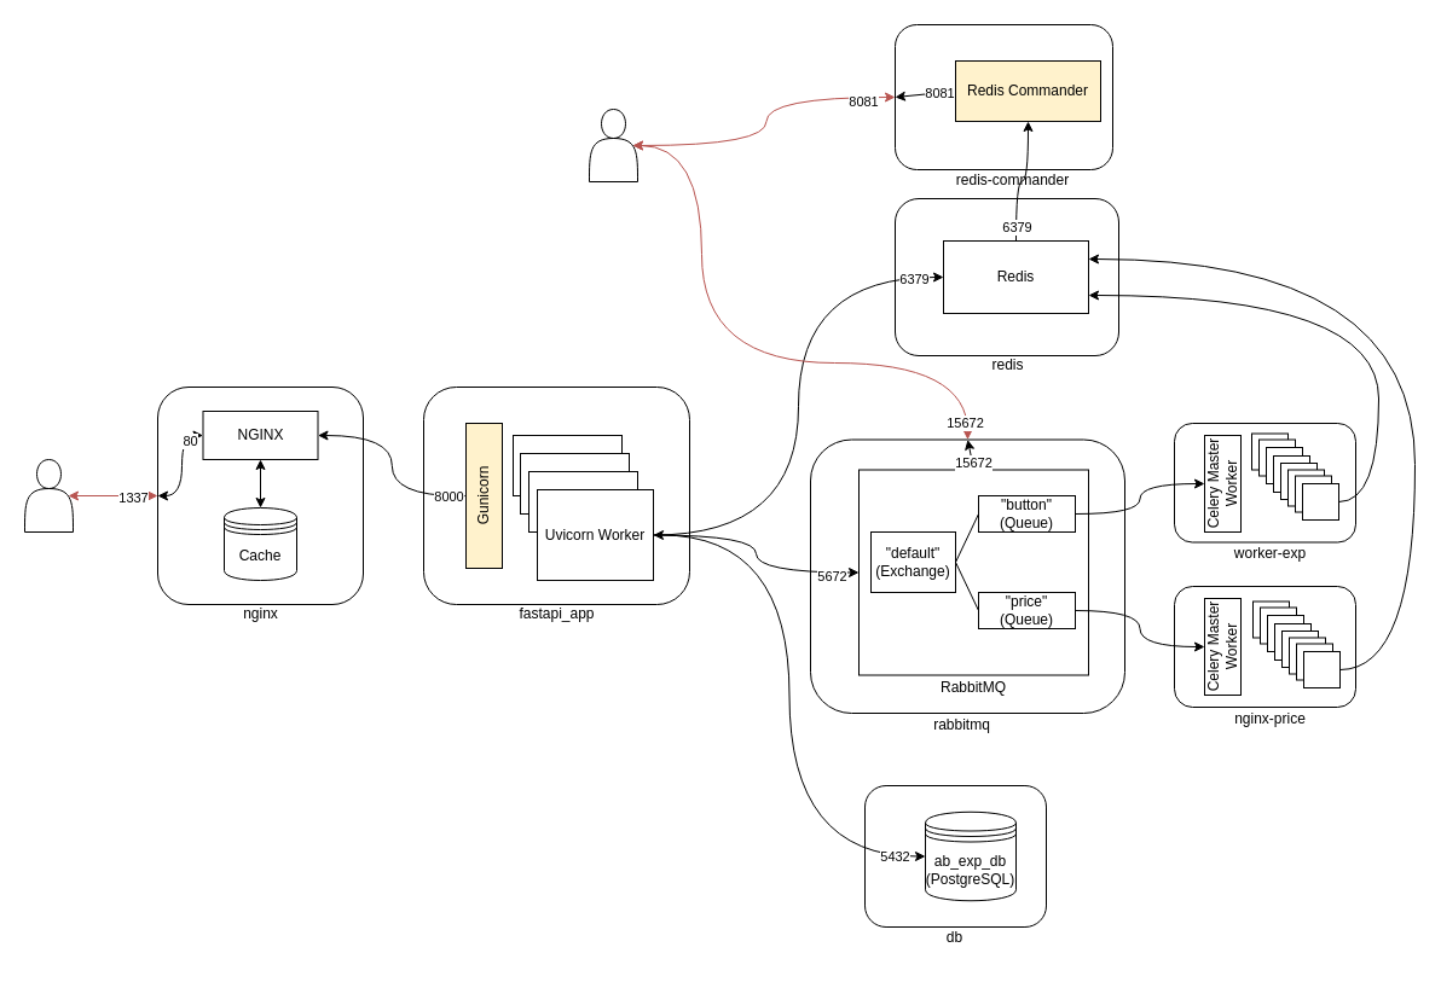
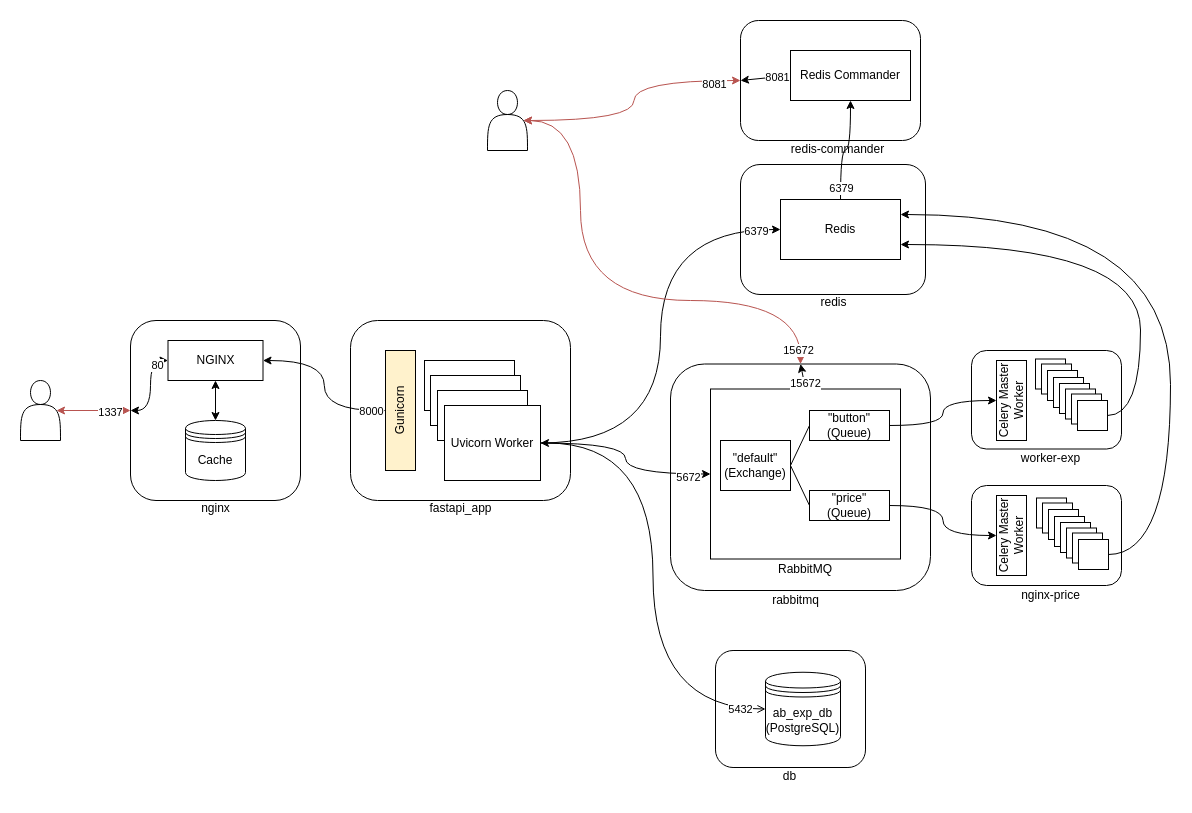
  <mxCell id="0" />
  <mxCell id="1" parent="0" />
  <mxCell id="2" value="" style="rounded=1;whiteSpace=wrap;html=1;" vertex="1" parent="1"><mxGeometry x="130" y="320" width="170" height="180" as="geometry" /></mxCell>
  <mxCell id="3" value="NGINX" style="rounded=0;whiteSpace=wrap;html=1;" vertex="1" parent="1"><mxGeometry x="167.5" y="340" width="95" height="40" as="geometry" /></mxCell>
  <mxCell id="4" value="Cache" style="shape=datastore;whiteSpace=wrap;html=1;" vertex="1" parent="1"><mxGeometry x="185" y="420" width="60" height="60" as="geometry" /></mxCell>
  <mxCell id="5" value="" style="shape=actor;whiteSpace=wrap;html=1;" vertex="1" parent="1"><mxGeometry x="20" y="380" width="40" height="60" as="geometry" /></mxCell>
  <mxCell id="6" value="" style="endArrow=classic;startArrow=classic;html=1;rounded=0;exitX=0.9;exitY=0.5;exitDx=0;exitDy=0;exitPerimeter=0;fillColor=#f8cecc;strokeColor=#b85450;" edge="1" parent="1" source="5" target="2"><mxGeometry width="50" height="50" relative="1" as="geometry"><mxPoint x="300" y="440" as="sourcePoint" /><mxPoint x="100" y="390" as="targetPoint" /></mxGeometry></mxCell>
  <mxCell id="7" value="1337" style="edgeLabel;html=1;align=center;verticalAlign=middle;resizable=0;points=[];" vertex="1" connectable="0" parent="6"><mxGeometry x="0.443" y="-1" relative="1" as="geometry"><mxPoint as="offset" /></mxGeometry></mxCell>
  <mxCell id="8" value="" style="endArrow=classic;startArrow=classic;html=1;rounded=0;entryX=0.5;entryY=1;entryDx=0;entryDy=0;exitX=0.5;exitY=0;exitDx=0;exitDy=0;" edge="1" parent="1" source="4" target="3"><mxGeometry width="50" height="50" relative="1" as="geometry"><mxPoint x="270" y="400" as="sourcePoint" /><mxPoint x="320" y="350" as="targetPoint" /></mxGeometry></mxCell>
  <mxCell id="9" value="nginx" style="text;html=1;align=center;verticalAlign=middle;resizable=0;points=[];autosize=1;strokeColor=none;fillColor=none;" vertex="1" parent="1"><mxGeometry x="190" y="493" width="50" height="30" as="geometry" /></mxCell>
  <mxCell id="10" value="" style="endArrow=classic;startArrow=classic;html=1;rounded=0;exitX=0;exitY=0.5;exitDx=0;exitDy=0;entryX=0;entryY=0.5;entryDx=0;entryDy=0;edgeStyle=orthogonalEdgeStyle;curved=1;" edge="1" parent="1" source="2" target="3"><mxGeometry width="50" height="50" relative="1" as="geometry"><mxPoint x="66" y="420" as="sourcePoint" /><mxPoint x="140" y="420" as="targetPoint" /><Array as="points"><mxPoint x="150" y="410" /><mxPoint x="150" y="360" /></Array></mxGeometry></mxCell>
  <mxCell id="11" value="80" style="edgeLabel;html=1;align=center;verticalAlign=middle;resizable=0;points=[];" vertex="1" connectable="0" parent="10"><mxGeometry x="0.738" y="-4" relative="1" as="geometry"><mxPoint as="offset" /></mxGeometry></mxCell>
  <mxCell id="12" value="" style="rounded=1;whiteSpace=wrap;html=1;" vertex="1" parent="1"><mxGeometry x="350" y="320" width="220" height="180" as="geometry" /></mxCell>
  <mxCell id="13" value="Gunicorn" style="rounded=0;whiteSpace=wrap;html=1;rotation=-90;fillColor=#fff2cc;" vertex="1" parent="1"><mxGeometry x="340" y="395" width="120" height="30" as="geometry" /></mxCell>
  <mxCell id="14" value="" style="rounded=0;whiteSpace=wrap;html=1;" vertex="1" parent="1"><mxGeometry x="424" y="360" width="90" height="50" as="geometry" /></mxCell>
  <mxCell id="15" value="" style="rounded=0;whiteSpace=wrap;html=1;" vertex="1" parent="1"><mxGeometry x="430" y="375" width="90" height="50" as="geometry" /></mxCell>
  <mxCell id="16" value="" style="rounded=0;whiteSpace=wrap;html=1;" vertex="1" parent="1"><mxGeometry x="437" y="390" width="90" height="50" as="geometry" /></mxCell>
  <mxCell id="17" value="Uvicorn Worker" style="rounded=0;whiteSpace=wrap;html=1;" vertex="1" parent="1"><mxGeometry x="444" y="405" width="96" height="75" as="geometry" /></mxCell>
  <mxCell id="18" value="fastapi_app" style="text;html=1;align=center;verticalAlign=middle;resizable=0;points=[];autosize=1;strokeColor=none;fillColor=none;" vertex="1" parent="1"><mxGeometry x="415" y="493" width="90" height="30" as="geometry" /></mxCell>
  <mxCell id="19" value="" style="endArrow=classic;startArrow=classic;html=1;rounded=0;exitX=1;exitY=0.5;exitDx=0;exitDy=0;entryX=0.5;entryY=0;entryDx=0;entryDy=0;edgeStyle=orthogonalEdgeStyle;curved=1;" edge="1" parent="1" source="3" target="13"><mxGeometry width="50" height="50" relative="1" as="geometry"><mxPoint x="350" y="420" as="sourcePoint" /><mxPoint x="400" y="370" as="targetPoint" /></mxGeometry></mxCell>
  <mxCell id="20" value="8000" style="edgeLabel;html=1;align=center;verticalAlign=middle;resizable=0;points=[];" vertex="1" connectable="0" parent="19"><mxGeometry x="0.83" y="1" relative="1" as="geometry"><mxPoint y="1" as="offset" /></mxGeometry></mxCell>
  <mxCell id="21" value="" style="rounded=1;whiteSpace=wrap;html=1;" vertex="1" parent="1"><mxGeometry x="715" y="650" width="150" height="117" as="geometry" /></mxCell>
  <mxCell id="22" value="ab_exp_db&lt;br&gt;(PostgreSQL)" style="shape=datastore;whiteSpace=wrap;html=1;" vertex="1" parent="1"><mxGeometry x="765" y="671.75" width="75" height="73.5" as="geometry" /></mxCell>
- <mxCell id="23" value="" style="endArrow=classic;startArrow=classic;html=1;rounded=0;exitX=1;exitY=0.5;exitDx=0;exitDy=0;entryX=0;entryY=0.5;entryDx=0;entryDy=0;edgeStyle=orthogonalEdgeStyle;curved=1;" edge="1" parent="1" source="17" target="22"><mxGeometry width="50" height="50" relative="1" as="geometry"><mxPoint x="560" y="420" as="sourcePoint" /><mxPoint x="610" y="370" as="targetPoint" /></mxGeometry></mxCell>
+ <mxCell id="23" value="" style="endArrow=open;startArrow=classic;html=1;rounded=0;exitX=1;exitY=0.5;exitDx=0;exitDy=0;entryX=0;entryY=0.5;entryDx=0;entryDy=0;edgeStyle=orthogonalEdgeStyle;curved=1;" edge="1" parent="1" source="17" target="22"><mxGeometry width="50" height="50" relative="1" as="geometry"><mxPoint x="560" y="420" as="sourcePoint" /><mxPoint x="610" y="370" as="targetPoint" /></mxGeometry></mxCell>
  <mxCell id="24" value="5432" style="edgeLabel;html=1;align=center;verticalAlign=middle;resizable=0;points=[];" vertex="1" connectable="0" parent="23"><mxGeometry x="0.841" y="1" relative="1" as="geometry"><mxPoint x="13" y="1" as="offset" /></mxGeometry></mxCell>
  <mxCell id="25" value="db" style="text;html=1;align=center;verticalAlign=middle;resizable=0;points=[];autosize=1;strokeColor=none;fillColor=none;" vertex="1" parent="1"><mxGeometry x="769" y="761" width="40" height="30" as="geometry" /></mxCell>
  <mxCell id="26" value="" style="rounded=1;whiteSpace=wrap;html=1;" vertex="1" parent="1"><mxGeometry x="670" y="363.5" width="260" height="226.5" as="geometry" /></mxCell>
  <mxCell id="27" value="" style="rounded=0;whiteSpace=wrap;html=1;" vertex="1" parent="1"><mxGeometry x="710" y="388.5" width="190" height="170" as="geometry" /></mxCell>
  <mxCell id="28" value="RabbitMQ" style="text;html=1;strokeColor=none;fillColor=none;align=center;verticalAlign=middle;whiteSpace=wrap;rounded=0;" vertex="1" parent="1"><mxGeometry x="775" y="553.5" width="60" height="30" as="geometry" /></mxCell>
  <mxCell id="29" value="rabbitmq" style="text;html=1;align=center;verticalAlign=middle;resizable=0;points=[];autosize=1;strokeColor=none;fillColor=none;" vertex="1" parent="1"><mxGeometry x="760" y="585" width="70" height="30" as="geometry" /></mxCell>
  <mxCell id="30" value="&quot;default&quot;&lt;br&gt;(Exchange)" style="rounded=0;whiteSpace=wrap;html=1;" vertex="1" parent="1"><mxGeometry x="720" y="440" width="70" height="50" as="geometry" /></mxCell>
  <mxCell id="31" value="&quot;button&quot;&lt;br&gt;(Queue)" style="rounded=0;whiteSpace=wrap;html=1;" vertex="1" parent="1"><mxGeometry x="809" y="410" width="80" height="30" as="geometry" /></mxCell>
  <mxCell id="32" value="&quot;price&quot;&lt;br&gt;(Queue)" style="rounded=0;whiteSpace=wrap;html=1;" vertex="1" parent="1"><mxGeometry x="809" y="490" width="80" height="30" as="geometry" /></mxCell>
  <mxCell id="33" value="" style="rounded=1;whiteSpace=wrap;html=1;" vertex="1" parent="1"><mxGeometry x="740" y="164" width="185" height="130" as="geometry" /></mxCell>
  <mxCell id="34" value="redis" style="text;html=1;align=center;verticalAlign=middle;resizable=0;points=[];autosize=1;strokeColor=none;fillColor=none;" vertex="1" parent="1"><mxGeometry x="807.5" y="287" width="50" height="30" as="geometry" /></mxCell>
  <mxCell id="35" value="" style="rounded=1;whiteSpace=wrap;html=1;" vertex="1" parent="1"><mxGeometry x="971" y="350" width="150" height="98.5" as="geometry" /></mxCell>
  <mxCell id="36" value="" style="rounded=1;whiteSpace=wrap;html=1;" vertex="1" parent="1"><mxGeometry x="971" y="485" width="150" height="100" as="geometry" /></mxCell>
  <mxCell id="37" value="worker-exp" style="text;html=1;align=center;verticalAlign=middle;resizable=0;points=[];autosize=1;strokeColor=none;fillColor=none;" vertex="1" parent="1"><mxGeometry x="1000" y="443" width="100" height="30" as="geometry" /></mxCell>
  <mxCell id="38" value="nginx-price" style="text;html=1;align=center;verticalAlign=middle;resizable=0;points=[];autosize=1;strokeColor=none;fillColor=none;" vertex="1" parent="1"><mxGeometry x="1005" y="580" width="90" height="30" as="geometry" /></mxCell>
  <mxCell id="39" value="" style="endArrow=classic;html=1;rounded=0;exitX=1;exitY=0.5;exitDx=0;exitDy=0;edgeStyle=orthogonalEdgeStyle;curved=1;" edge="1" parent="1" source="31" target="40"><mxGeometry width="50" height="50" relative="1" as="geometry"><mxPoint x="720" y="540" as="sourcePoint" /><mxPoint x="980" y="440" as="targetPoint" /></mxGeometry></mxCell>
  <mxCell id="40" value="Celery Master Worker" style="rounded=0;whiteSpace=wrap;html=1;rotation=-90;" vertex="1" parent="1"><mxGeometry x="971" y="385" width="80" height="30" as="geometry" /></mxCell>
  <mxCell id="41" value="Celery Master Worker" style="rounded=0;whiteSpace=wrap;html=1;rotation=-90;" vertex="1" parent="1"><mxGeometry x="971" y="520" width="80" height="30" as="geometry" /></mxCell>
  <mxCell id="42" value="" style="rounded=0;whiteSpace=wrap;html=1;" vertex="1" parent="1"><mxGeometry x="1035" y="358.5" width="30" height="30" as="geometry" /></mxCell>
  <mxCell id="43" value="" style="rounded=0;whiteSpace=wrap;html=1;" vertex="1" parent="1"><mxGeometry x="1041" y="363.5" width="30" height="30" as="geometry" /></mxCell>
  <mxCell id="44" value="" style="rounded=0;whiteSpace=wrap;html=1;" vertex="1" parent="1"><mxGeometry x="1047" y="370" width="30" height="30" as="geometry" /></mxCell>
  <mxCell id="45" value="" style="rounded=0;whiteSpace=wrap;html=1;" vertex="1" parent="1"><mxGeometry x="1053" y="377" width="30" height="30" as="geometry" /></mxCell>
  <mxCell id="46" value="" style="rounded=0;whiteSpace=wrap;html=1;direction=south;" vertex="1" parent="1"><mxGeometry x="1059" y="383" width="30" height="30" as="geometry" /></mxCell>
  <mxCell id="47" value="" style="rounded=0;whiteSpace=wrap;html=1;direction=south;" vertex="1" parent="1"><mxGeometry x="1065" y="388.5" width="30" height="30" as="geometry" /></mxCell>
  <mxCell id="48" value="" style="rounded=0;whiteSpace=wrap;html=1;direction=south;" vertex="1" parent="1"><mxGeometry x="1071" y="393.5" width="30" height="30" as="geometry" /></mxCell>
  <mxCell id="49" value="" style="rounded=0;whiteSpace=wrap;html=1;direction=south;" vertex="1" parent="1"><mxGeometry x="1077" y="400" width="30" height="30" as="geometry" /></mxCell>
  <mxCell id="50" value="" style="rounded=0;whiteSpace=wrap;html=1;" vertex="1" parent="1"><mxGeometry x="1036" y="497.5" width="30" height="30" as="geometry" /></mxCell>
  <mxCell id="51" value="" style="rounded=0;whiteSpace=wrap;html=1;" vertex="1" parent="1"><mxGeometry x="1042" y="502.5" width="30" height="30" as="geometry" /></mxCell>
  <mxCell id="52" value="" style="rounded=0;whiteSpace=wrap;html=1;" vertex="1" parent="1"><mxGeometry x="1048" y="509" width="30" height="30" as="geometry" /></mxCell>
  <mxCell id="53" value="" style="rounded=0;whiteSpace=wrap;html=1;" vertex="1" parent="1"><mxGeometry x="1054" y="516" width="30" height="30" as="geometry" /></mxCell>
  <mxCell id="54" value="" style="rounded=0;whiteSpace=wrap;html=1;direction=south;" vertex="1" parent="1"><mxGeometry x="1060" y="522" width="30" height="30" as="geometry" /></mxCell>
  <mxCell id="55" value="" style="rounded=0;whiteSpace=wrap;html=1;direction=south;" vertex="1" parent="1"><mxGeometry x="1066" y="527.5" width="30" height="30" as="geometry" /></mxCell>
  <mxCell id="56" value="" style="rounded=0;whiteSpace=wrap;html=1;direction=south;" vertex="1" parent="1"><mxGeometry x="1072" y="532.5" width="30" height="30" as="geometry" /></mxCell>
  <mxCell id="57" value="" style="rounded=0;whiteSpace=wrap;html=1;direction=south;" vertex="1" parent="1"><mxGeometry x="1078" y="539" width="30" height="30" as="geometry" /></mxCell>
  <mxCell id="58" value="" style="endArrow=classic;html=1;rounded=0;exitX=1;exitY=0.5;exitDx=0;exitDy=0;entryX=0.5;entryY=0;entryDx=0;entryDy=0;edgeStyle=orthogonalEdgeStyle;curved=1;" edge="1" parent="1" source="32" target="41"><mxGeometry width="50" height="50" relative="1" as="geometry"><mxPoint x="690" y="620" as="sourcePoint" /><mxPoint x="740" y="570" as="targetPoint" /></mxGeometry></mxCell>
  <mxCell id="59" value="" style="endArrow=none;html=1;rounded=0;exitX=1;exitY=0.5;exitDx=0;exitDy=0;entryX=0;entryY=0.5;entryDx=0;entryDy=0;" edge="1" parent="1" source="30" target="31"><mxGeometry width="50" height="50" relative="1" as="geometry"><mxPoint x="759" y="532.5" as="sourcePoint" /><mxPoint x="809" y="482.5" as="targetPoint" /></mxGeometry></mxCell>
  <mxCell id="60" value="" style="endArrow=none;html=1;rounded=0;exitX=1;exitY=0.5;exitDx=0;exitDy=0;entryX=0;entryY=0.5;entryDx=0;entryDy=0;" edge="1" parent="1" source="30" target="32"><mxGeometry width="50" height="50" relative="1" as="geometry"><mxPoint x="790" y="475" as="sourcePoint" /><mxPoint x="830" y="435" as="targetPoint" /></mxGeometry></mxCell>
  <mxCell id="61" value="" style="endArrow=classic;html=1;rounded=0;exitX=1;exitY=0.5;exitDx=0;exitDy=0;entryX=0;entryY=0.5;entryDx=0;entryDy=0;edgeStyle=orthogonalEdgeStyle;curved=1;" edge="1" parent="1" source="17" target="27"><mxGeometry width="50" height="50" relative="1" as="geometry"><mxPoint x="600" y="450" as="sourcePoint" /><mxPoint x="650" y="400" as="targetPoint" /></mxGeometry></mxCell>
  <mxCell id="62" value="5672" style="edgeLabel;html=1;align=center;verticalAlign=middle;resizable=0;points=[];" vertex="1" connectable="0" parent="61"><mxGeometry x="0.774" y="-2" relative="1" as="geometry"><mxPoint y="1" as="offset" /></mxGeometry></mxCell>
  <mxCell id="63" value="Redis" style="rounded=0;whiteSpace=wrap;html=1;" vertex="1" parent="1"><mxGeometry x="780" y="199" width="120" height="60" as="geometry" /></mxCell>
  <mxCell id="64" value="" style="endArrow=classic;html=1;rounded=0;entryX=0;entryY=0.5;entryDx=0;entryDy=0;exitX=1;exitY=0.5;exitDx=0;exitDy=0;edgeStyle=orthogonalEdgeStyle;curved=1;" edge="1" parent="1" source="17" target="63"><mxGeometry width="50" height="50" relative="1" as="geometry"><mxPoint x="600" y="410" as="sourcePoint" /><mxPoint x="600" y="400" as="targetPoint" /></mxGeometry></mxCell>
  <mxCell id="65" value="6379" style="edgeLabel;html=1;align=center;verticalAlign=middle;resizable=0;points=[];" vertex="1" connectable="0" parent="64"><mxGeometry x="0.89" y="-1" relative="1" as="geometry"><mxPoint as="offset" /></mxGeometry></mxCell>
  <mxCell id="66" value="" style="rounded=1;whiteSpace=wrap;html=1;" vertex="1" parent="1"><mxGeometry x="740" y="20" width="180" height="120" as="geometry" /></mxCell>
- <mxCell id="67" value="Redis Commander" style="rounded=0;whiteSpace=wrap;html=1;fillColor=#fff2cc;" vertex="1" parent="1"><mxGeometry x="790" y="50" width="120" height="50" as="geometry" /></mxCell>
+ <mxCell id="67" value="Redis Commander" style="rounded=0;whiteSpace=wrap;html=1;" vertex="1" parent="1"><mxGeometry x="790" y="50" width="120" height="50" as="geometry" /></mxCell>
  <mxCell id="68" value="redis-commander" style="text;html=1;align=center;verticalAlign=middle;resizable=0;points=[];autosize=1;strokeColor=none;fillColor=none;" vertex="1" parent="1"><mxGeometry x="776.5" y="134" width="120" height="30" as="geometry" /></mxCell>
  <mxCell id="69" value="" style="endArrow=classic;html=1;rounded=0;exitX=0.5;exitY=0;exitDx=0;exitDy=0;entryX=0.5;entryY=1;entryDx=0;entryDy=0;edgeStyle=orthogonalEdgeStyle;curved=1;" edge="1" parent="1" source="63" target="67"><mxGeometry width="50" height="50" relative="1" as="geometry"><mxPoint x="921" y="140" as="sourcePoint" /><mxPoint x="971" y="90" as="targetPoint" /></mxGeometry></mxCell>
  <mxCell id="70" value="6379" style="edgeLabel;html=1;align=center;verticalAlign=middle;resizable=0;points=[];" vertex="1" connectable="0" parent="69"><mxGeometry x="-0.784" relative="1" as="geometry"><mxPoint as="offset" /></mxGeometry></mxCell>
  <mxCell id="71" value="" style="shape=actor;whiteSpace=wrap;html=1;" vertex="1" parent="1"><mxGeometry x="487" y="90" width="40" height="60" as="geometry" /></mxCell>
  <mxCell id="72" value="" style="endArrow=classic;startArrow=classic;html=1;rounded=0;exitX=0.9;exitY=0.5;exitDx=0;exitDy=0;exitPerimeter=0;entryX=0;entryY=0.5;entryDx=0;entryDy=0;fillColor=#f8cecc;strokeColor=#b85450;edgeStyle=orthogonalEdgeStyle;curved=1;" edge="1" parent="1" source="71" target="66"><mxGeometry width="50" height="50" relative="1" as="geometry"><mxPoint x="850" y="170" as="sourcePoint" /><mxPoint x="900" y="120" as="targetPoint" /></mxGeometry></mxCell>
  <mxCell id="73" value="8081" style="edgeLabel;html=1;align=center;verticalAlign=middle;resizable=0;points=[];" vertex="1" connectable="0" parent="72"><mxGeometry x="0.792" y="-2" relative="1" as="geometry"><mxPoint y="1" as="offset" /></mxGeometry></mxCell>
  <mxCell id="74" value="" style="endArrow=classic;startArrow=classic;html=1;rounded=0;exitX=0;exitY=0.5;exitDx=0;exitDy=0;entryX=0;entryY=0.5;entryDx=0;entryDy=0;" edge="1" parent="1" source="66" target="67"><mxGeometry width="50" height="50" relative="1" as="geometry"><mxPoint x="800" y="140" as="sourcePoint" /><mxPoint x="850" y="90" as="targetPoint" /></mxGeometry></mxCell>
  <mxCell id="75" value="8081" style="edgeLabel;html=1;align=center;verticalAlign=middle;resizable=0;points=[];" vertex="1" connectable="0" parent="74"><mxGeometry x="0.473" relative="1" as="geometry"><mxPoint as="offset" /></mxGeometry></mxCell>
  <mxCell id="76" value="" style="endArrow=classic;startArrow=classic;html=1;rounded=0;exitX=0.9;exitY=0.5;exitDx=0;exitDy=0;exitPerimeter=0;entryX=0.5;entryY=0;entryDx=0;entryDy=0;edgeStyle=orthogonalEdgeStyle;curved=1;fillColor=#f8cecc;strokeColor=#b85450;" edge="1" parent="1" source="71" target="26"><mxGeometry width="50" height="50" relative="1" as="geometry"><mxPoint x="600" y="330" as="sourcePoint" /><mxPoint x="650" y="280" as="targetPoint" /><Array as="points"><mxPoint x="580" y="120" /><mxPoint x="580" y="300" /><mxPoint x="800" y="300" /></Array></mxGeometry></mxCell>
  <mxCell id="77" value="15672" style="edgeLabel;html=1;align=center;verticalAlign=middle;resizable=0;points=[];" vertex="1" connectable="0" parent="76"><mxGeometry x="0.945" y="-3" relative="1" as="geometry"><mxPoint as="offset" /></mxGeometry></mxCell>
  <mxCell id="78" value="" style="endArrow=classic;startArrow=classic;html=1;rounded=0;entryX=0.5;entryY=0;entryDx=0;entryDy=0;exitX=0.5;exitY=0;exitDx=0;exitDy=0;" edge="1" parent="1" source="27" target="26"><mxGeometry width="50" height="50" relative="1" as="geometry"><mxPoint x="690" y="370" as="sourcePoint" /><mxPoint x="740" y="320" as="targetPoint" /></mxGeometry></mxCell>
  <mxCell id="79" value="15672" style="edgeLabel;html=1;align=center;verticalAlign=middle;resizable=0;points=[];" vertex="1" connectable="0" parent="78"><mxGeometry x="-0.503" y="-1" relative="1" as="geometry"><mxPoint as="offset" /></mxGeometry></mxCell>
  <mxCell id="80" value="" style="endArrow=classic;html=1;rounded=0;exitX=0.5;exitY=0;exitDx=0;exitDy=0;entryX=1;entryY=0.75;entryDx=0;entryDy=0;edgeStyle=orthogonalEdgeStyle;curved=1;" edge="1" parent="1" source="49" target="63"><mxGeometry width="50" height="50" relative="1" as="geometry"><mxPoint x="740" y="450" as="sourcePoint" /><mxPoint x="790" y="400" as="targetPoint" /><Array as="points"><mxPoint x="1140" y="415" /><mxPoint x="1140" y="244" /></Array></mxGeometry></mxCell>
  <mxCell id="81" value="" style="endArrow=classic;html=1;rounded=0;exitX=0.5;exitY=0;exitDx=0;exitDy=0;entryX=1;entryY=0.25;entryDx=0;entryDy=0;edgeStyle=orthogonalEdgeStyle;curved=1;" edge="1" parent="1" source="57" target="63"><mxGeometry width="50" height="50" relative="1" as="geometry"><mxPoint x="740" y="450" as="sourcePoint" /><mxPoint x="790" y="400" as="targetPoint" /><Array as="points"><mxPoint x="1170" y="554" /><mxPoint x="1170" y="214" /></Array></mxGeometry></mxCell>
